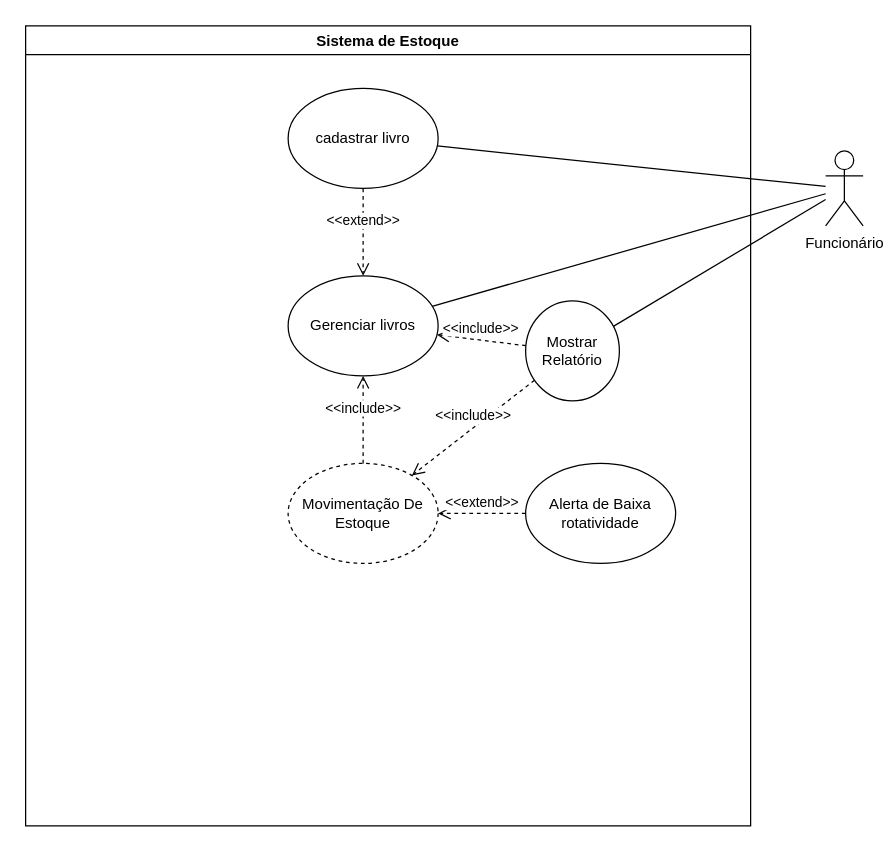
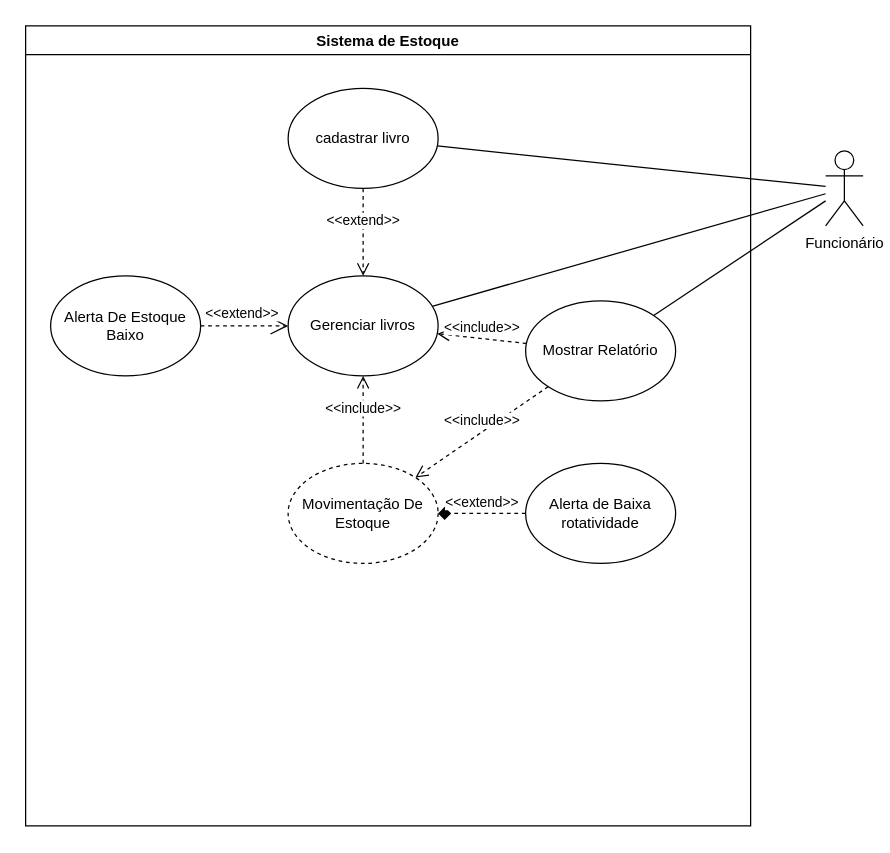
  <mxCell id="0" />
  <mxCell id="1" parent="0" />
  <mxCell id="2" value="Funcionário" style="shape=umlActor;verticalLabelPosition=bottom;verticalAlign=top;html=1;outlineConnect=0;" parent="1" vertex="1"><mxGeometry x="660" y="120" width="30" height="60" as="geometry" /></mxCell>
  <mxCell id="3" value="Gerenciar livros" style="ellipse;whiteSpace=wrap;html=1;" parent="1" vertex="1"><mxGeometry x="230" y="220" width="120" height="80" as="geometry" /></mxCell>
  <mxCell id="4" value="Movimentação De Estoque" style="ellipse;whiteSpace=wrap;html=1;dashed=1;" parent="1" vertex="1"><mxGeometry x="230" y="370" width="120" height="80" as="geometry" /></mxCell>
- <mxCell id="5" value="&amp;lt;&amp;lt;extend&amp;gt;&amp;gt;" style="html=1;verticalAlign=bottom;endArrow=open;dashed=1;endSize=8;curved=0;rounded=0;" parent="1" source="12" target="4" edge="1"><mxGeometry relative="1" as="geometry"><mxPoint x="500" y="520" as="sourcePoint" /><mxPoint x="420" y="520" as="targetPoint" /></mxGeometry></mxCell>
+ <mxCell id="5" value="&amp;lt;&amp;lt;extend&amp;gt;&amp;gt;" style="html=1;verticalAlign=bottom;endArrow=diamond;dashed=1;endSize=8;curved=0;rounded=0;" parent="1" source="12" target="4" edge="1"><mxGeometry relative="1" as="geometry"><mxPoint x="500" y="520" as="sourcePoint" /><mxPoint x="420" y="520" as="targetPoint" /></mxGeometry></mxCell>
+ <mxCell id="6" value="&amp;lt;&amp;lt;extend&amp;gt;&amp;gt;" style="endArrow=open;endSize=12;dashed=1;html=1;rounded=0;" parent="1" source="14" target="3" edge="1"><mxGeometry x="-0.062" y="10" width="160" relative="1" as="geometry"><mxPoint x="214" y="570" as="sourcePoint" /><mxPoint x="374" y="570" as="targetPoint" /><mxPoint as="offset" /></mxGeometry></mxCell>
  <mxCell id="7" value="&amp;lt;&amp;lt;include&amp;gt;&amp;gt;" style="html=1;verticalAlign=bottom;endArrow=open;dashed=1;endSize=8;curved=0;rounded=0;" parent="1" source="4" target="3" edge="1"><mxGeometry relative="1" as="geometry"><mxPoint x="240" y="530" as="sourcePoint" /><mxPoint x="160" y="530" as="targetPoint" /></mxGeometry></mxCell>
  <mxCell id="8" value="&amp;lt;&amp;lt;extend&amp;gt;&amp;gt;" style="html=1;verticalAlign=bottom;endArrow=open;dashed=1;endSize=8;curved=0;rounded=0;" parent="1" source="13" target="3" edge="1"><mxGeometry relative="1" as="geometry"><mxPoint x="210" y="240" as="sourcePoint" /><mxPoint x="214" y="160" as="targetPoint" /></mxGeometry></mxCell>
  <mxCell id="9" value="" style="endArrow=none;html=1;rounded=0;" parent="1" source="13" target="2" edge="1"><mxGeometry width="50" height="50" relative="1" as="geometry"><mxPoint x="280" y="420" as="sourcePoint" /><mxPoint x="330" y="370" as="targetPoint" /></mxGeometry></mxCell>
  <mxCell id="10" value="" style="endArrow=none;html=1;rounded=0;" parent="1" source="3" target="2" edge="1"><mxGeometry width="50" height="50" relative="1" as="geometry"><mxPoint x="280" y="420" as="sourcePoint" /><mxPoint x="330" y="370" as="targetPoint" /></mxGeometry></mxCell>
  <mxCell id="11" value="Sistema de Estoque" style="swimlane;" parent="1" vertex="1"><mxGeometry x="20" y="20" width="580" height="640" as="geometry"><mxRectangle x="130" y="30" width="150" height="30" as="alternateBounds" /></mxGeometry></mxCell>
  <mxCell id="12" value="Alerta de Baixa rotatividade" style="ellipse;whiteSpace=wrap;html=1;" parent="11" vertex="1"><mxGeometry x="400" y="350" width="120" height="80" as="geometry" /></mxCell>
  <mxCell id="13" value="cadastrar livro" style="ellipse;whiteSpace=wrap;html=1;" parent="11" vertex="1"><mxGeometry x="210" y="50" width="120" height="80" as="geometry" /></mxCell>
- <mxCell id="15" value="Mostrar Relatório" style="ellipse;whiteSpace=wrap;html=1;" vertex="1" parent="11"><mxGeometry x="400" y="220" width="75" height="80" as="geometry" /></mxCell>
+ <mxCell id="14" value="Alerta De Estoque Baixo" style="ellipse;whiteSpace=wrap;html=1;" parent="11" vertex="1"><mxGeometry x="20" y="200" width="120" height="80" as="geometry" /></mxCell>
+ <mxCell id="15" value="Mostrar Relatório" style="ellipse;whiteSpace=wrap;html=1;" vertex="1" parent="11"><mxGeometry x="400" y="220" width="120" height="80" as="geometry" /></mxCell>
  <mxCell id="16" value="&amp;lt;&amp;lt;include&amp;gt;&amp;gt;" style="html=1;verticalAlign=bottom;endArrow=open;dashed=1;endSize=8;curved=0;rounded=0;" edge="1" parent="1" source="15" target="3"><mxGeometry relative="1" as="geometry"><mxPoint x="300" y="160" as="sourcePoint" /><mxPoint x="300" y="230" as="targetPoint" /></mxGeometry></mxCell>
  <mxCell id="17" value="&amp;lt;&amp;lt;include&amp;gt;&amp;gt;" style="html=1;verticalAlign=bottom;endArrow=open;dashed=1;endSize=8;curved=0;rounded=0;" edge="1" parent="1" source="15" target="4"><mxGeometry relative="1" as="geometry"><mxPoint x="430" y="270" as="sourcePoint" /><mxPoint x="360" y="270" as="targetPoint" /></mxGeometry></mxCell>
  <mxCell id="18" value="" style="endArrow=none;html=1;rounded=0;" edge="1" parent="1" source="15" target="2"><mxGeometry width="50" height="50" relative="1" as="geometry"><mxPoint x="355" y="254" as="sourcePoint" /><mxPoint x="670" y="164" as="targetPoint" /></mxGeometry></mxCell>
